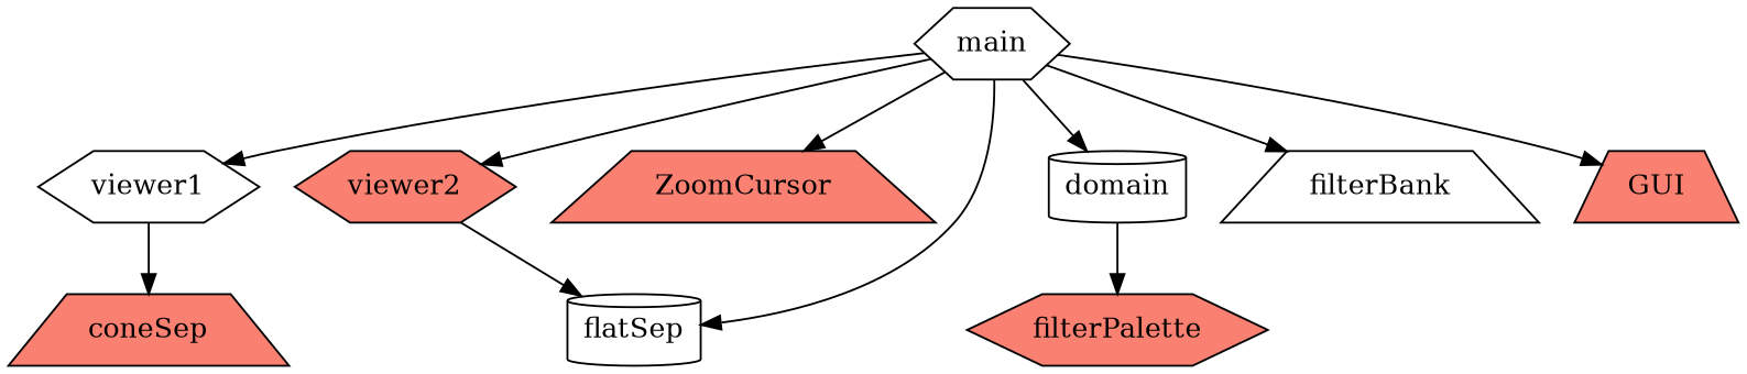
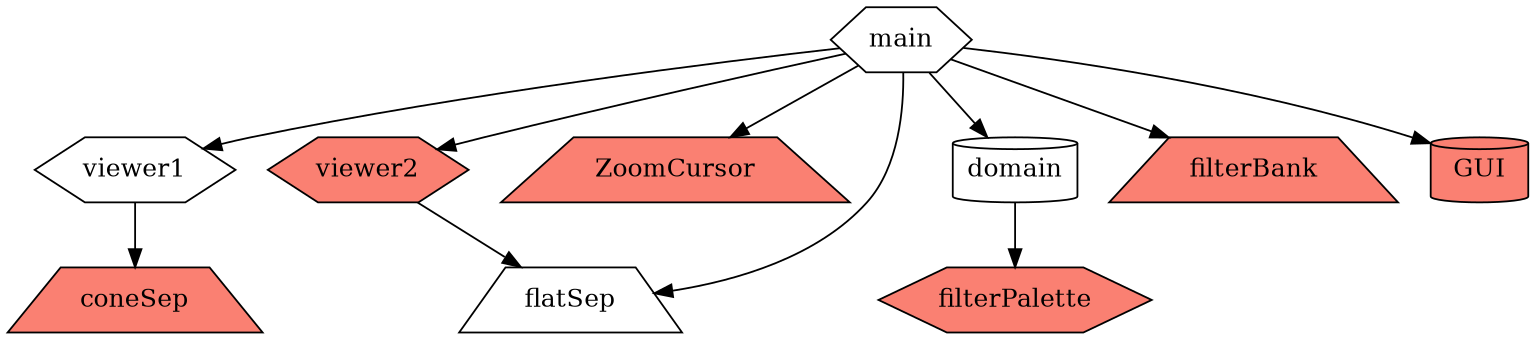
  digraph {
    node [fillcolor=salmon shape=hexagon style=filled]
    main [fillcolor=white]
    viewer1 [fillcolor=white]
    viewer2
    ZoomCursor [shape=trapezium]
-   flatSep [fillcolor=white shape=cylinder]
+   flatSep [fillcolor=white shape=trapezium]
    domain [fillcolor=white shape=cylinder]
-   filterBank [fillcolor=white shape=trapezium]
-   GUI [shape=trapezium]
+   filterBank [shape=trapezium]
+   GUI [shape=cylinder]
    coneSep [shape=trapezium]
    filterPalette
    main -> viewer1
    main -> viewer2
    main -> ZoomCursor
    main -> flatSep
    main -> domain
    main -> filterBank
    main -> GUI
    viewer1 -> coneSep
    viewer2 -> flatSep
    domain -> filterPalette
  }
